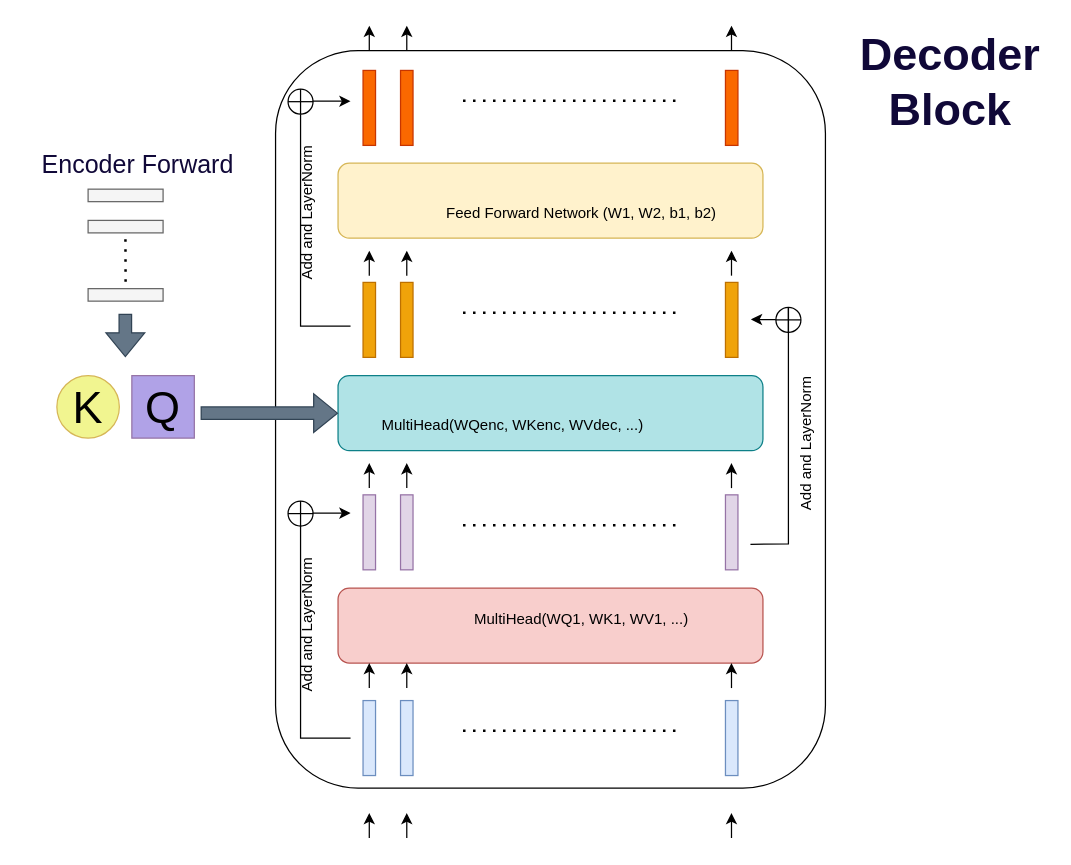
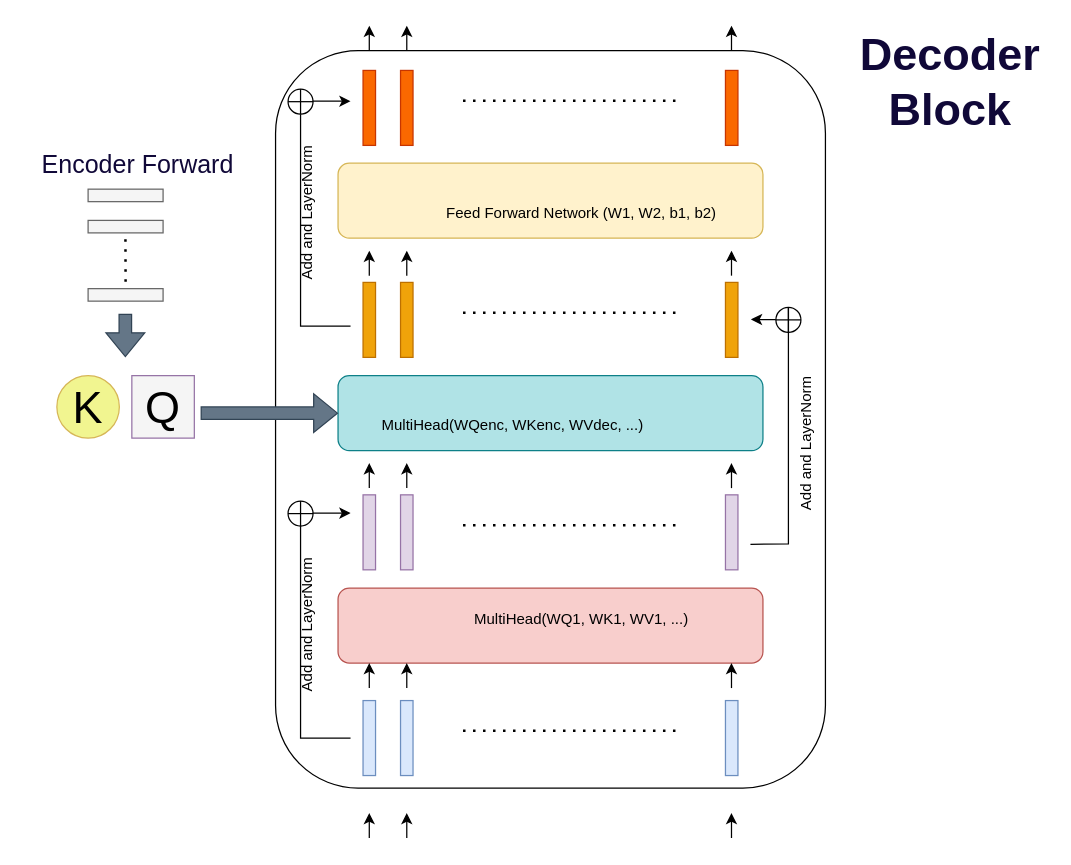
  <mxCell id="0" />
  <mxCell id="1" parent="0" />
  <mxCell id="2" value="" style="rounded=1;whiteSpace=wrap;html=1;" vertex="1" parent="1"><mxGeometry x="370" y="380" width="120" height="60" as="geometry" /></mxCell>
  <mxCell id="3" value="" style="rounded=0;whiteSpace=wrap;html=1;" vertex="1" parent="1"><mxGeometry x="370" y="380" width="120" height="60" as="geometry" /></mxCell>
  <mxCell id="4" value="" style="rounded=1;whiteSpace=wrap;html=1;" vertex="1" parent="1"><mxGeometry x="220" y="40" width="440" height="590" as="geometry" /></mxCell>
  <mxCell id="5" value="" style="rounded=1;whiteSpace=wrap;html=1;fillColor=#f8cecc;strokeColor=#b85450;" vertex="1" parent="1"><mxGeometry x="270" y="470" width="340" height="60" as="geometry" /></mxCell>
  <mxCell id="6" value="" style="rounded=1;whiteSpace=wrap;html=1;fillColor=#fff2cc;strokeColor=#d6b656;" vertex="1" parent="1"><mxGeometry x="270" y="130" width="340" height="60" as="geometry" /></mxCell>
  <mxCell id="7" value="" style="rounded=0;whiteSpace=wrap;html=1;rotation=90;fillColor=#dae8fc;strokeColor=#6c8ebf;" vertex="1" parent="1"><mxGeometry x="265" y="585" width="60" height="10" as="geometry" /></mxCell>
  <mxCell id="8" value="" style="rounded=0;whiteSpace=wrap;html=1;rotation=90;fillColor=#dae8fc;strokeColor=#6c8ebf;" vertex="1" parent="1"><mxGeometry x="295" y="585" width="60" height="10" as="geometry" /></mxCell>
  <mxCell id="9" value="" style="rounded=0;whiteSpace=wrap;html=1;rotation=90;fillColor=#dae8fc;strokeColor=#6c8ebf;" vertex="1" parent="1"><mxGeometry x="555" y="585" width="60" height="10" as="geometry" /></mxCell>
  <mxCell id="10" value="" style="endArrow=none;dashed=1;html=1;dashPattern=1 3;strokeWidth=2;rounded=0;" edge="1" parent="1"><mxGeometry width="50" height="50" relative="1" as="geometry"><mxPoint x="370" y="584.23" as="sourcePoint" /><mxPoint x="540" y="584.23" as="targetPoint" /></mxGeometry></mxCell>
  <mxCell id="11" value="" style="rounded=0;whiteSpace=wrap;html=1;rotation=90;fillColor=#fa6800;strokeColor=#C73500;fontColor=#000000;" vertex="1" parent="1"><mxGeometry x="265" y="80.77" width="60" height="10" as="geometry" /></mxCell>
  <mxCell id="12" value="" style="rounded=0;whiteSpace=wrap;html=1;rotation=90;fillColor=#fa6800;strokeColor=#C73500;fontColor=#000000;" vertex="1" parent="1"><mxGeometry x="295" y="80.77" width="60" height="10" as="geometry" /></mxCell>
  <mxCell id="13" value="" style="rounded=0;whiteSpace=wrap;html=1;rotation=90;fillColor=#fa6800;strokeColor=#C73500;fontColor=#000000;" vertex="1" parent="1"><mxGeometry x="555" y="80.77" width="60" height="10" as="geometry" /></mxCell>
  <mxCell id="14" value="" style="endArrow=none;dashed=1;html=1;dashPattern=1 3;strokeWidth=2;rounded=0;" edge="1" parent="1"><mxGeometry width="50" height="50" relative="1" as="geometry"><mxPoint x="370" y="80" as="sourcePoint" /><mxPoint x="540" y="80" as="targetPoint" /></mxGeometry></mxCell>
  <mxCell id="15" value="" style="rounded=0;whiteSpace=wrap;html=1;rotation=90;fillColor=#e1d5e7;strokeColor=#9673a6;" vertex="1" parent="1"><mxGeometry x="265" y="420.39" width="60" height="10" as="geometry" /></mxCell>
  <mxCell id="16" value="" style="rounded=0;whiteSpace=wrap;html=1;rotation=90;fillColor=#e1d5e7;strokeColor=#9673a6;" vertex="1" parent="1"><mxGeometry x="295" y="420.39" width="60" height="10" as="geometry" /></mxCell>
  <mxCell id="17" value="" style="rounded=0;whiteSpace=wrap;html=1;rotation=90;fillColor=#e1d5e7;strokeColor=#9673a6;" vertex="1" parent="1"><mxGeometry x="555" y="420.39" width="60" height="10" as="geometry" /></mxCell>
  <mxCell id="18" value="" style="endArrow=none;dashed=1;html=1;dashPattern=1 3;strokeWidth=2;rounded=0;" edge="1" parent="1"><mxGeometry width="50" height="50" relative="1" as="geometry"><mxPoint x="370" y="419.62" as="sourcePoint" /><mxPoint x="540" y="419.62" as="targetPoint" /></mxGeometry></mxCell>
  <mxCell id="19" value="" style="endArrow=classic;html=1;rounded=0;" edge="1" parent="1"><mxGeometry width="50" height="50" relative="1" as="geometry"><mxPoint x="280" y="590" as="sourcePoint" /><mxPoint x="280" y="410" as="targetPoint" /><Array as="points"><mxPoint x="240" y="590" /><mxPoint x="240" y="410" /></Array></mxGeometry></mxCell>
  <mxCell id="20" value="" style="endArrow=classic;html=1;rounded=0;" edge="1" parent="1"><mxGeometry width="50" height="50" relative="1" as="geometry"><mxPoint x="295" y="670" as="sourcePoint" /><mxPoint x="295" y="650" as="targetPoint" /></mxGeometry></mxCell>
  <mxCell id="21" value="" style="endArrow=classic;html=1;rounded=0;" edge="1" parent="1"><mxGeometry width="50" height="50" relative="1" as="geometry"><mxPoint x="325" y="670" as="sourcePoint" /><mxPoint x="325" y="650" as="targetPoint" /></mxGeometry></mxCell>
  <mxCell id="22" value="" style="endArrow=classic;html=1;rounded=0;" edge="1" parent="1"><mxGeometry width="50" height="50" relative="1" as="geometry"><mxPoint x="584.83" y="670" as="sourcePoint" /><mxPoint x="584.83" y="650" as="targetPoint" /></mxGeometry></mxCell>
  <mxCell id="23" value="" style="endArrow=classic;html=1;rounded=0;" edge="1" parent="1"><mxGeometry width="50" height="50" relative="1" as="geometry"><mxPoint x="295" y="550" as="sourcePoint" /><mxPoint x="295" y="530" as="targetPoint" /></mxGeometry></mxCell>
  <mxCell id="24" value="" style="endArrow=classic;html=1;rounded=0;" edge="1" parent="1"><mxGeometry width="50" height="50" relative="1" as="geometry"><mxPoint x="325" y="550" as="sourcePoint" /><mxPoint x="325" y="530" as="targetPoint" /></mxGeometry></mxCell>
  <mxCell id="25" value="" style="endArrow=classic;html=1;rounded=0;" edge="1" parent="1"><mxGeometry width="50" height="50" relative="1" as="geometry"><mxPoint x="584.83" y="550" as="sourcePoint" /><mxPoint x="584.83" y="530" as="targetPoint" /></mxGeometry></mxCell>
  <mxCell id="26" value="" style="endArrow=classic;html=1;rounded=0;" edge="1" parent="1"><mxGeometry width="50" height="50" relative="1" as="geometry"><mxPoint x="295" y="390" as="sourcePoint" /><mxPoint x="295" y="370" as="targetPoint" /></mxGeometry></mxCell>
  <mxCell id="27" value="" style="endArrow=classic;html=1;rounded=0;" edge="1" parent="1"><mxGeometry width="50" height="50" relative="1" as="geometry"><mxPoint x="325" y="390" as="sourcePoint" /><mxPoint x="325" y="370" as="targetPoint" /></mxGeometry></mxCell>
  <mxCell id="28" value="" style="endArrow=classic;html=1;rounded=0;" edge="1" parent="1"><mxGeometry width="50" height="50" relative="1" as="geometry"><mxPoint x="584.83" y="390" as="sourcePoint" /><mxPoint x="584.83" y="370" as="targetPoint" /></mxGeometry></mxCell>
  <mxCell id="29" value="" style="endArrow=classic;html=1;rounded=0;" edge="1" parent="1"><mxGeometry width="50" height="50" relative="1" as="geometry"><mxPoint x="295" y="40" as="sourcePoint" /><mxPoint x="295" y="20" as="targetPoint" /></mxGeometry></mxCell>
  <mxCell id="30" value="" style="endArrow=classic;html=1;rounded=0;" edge="1" parent="1"><mxGeometry width="50" height="50" relative="1" as="geometry"><mxPoint x="325" y="40" as="sourcePoint" /><mxPoint x="325" y="20" as="targetPoint" /></mxGeometry></mxCell>
  <mxCell id="31" value="" style="endArrow=classic;html=1;rounded=0;" edge="1" parent="1"><mxGeometry width="50" height="50" relative="1" as="geometry"><mxPoint x="584.83" y="40" as="sourcePoint" /><mxPoint x="584.83" y="20" as="targetPoint" /></mxGeometry></mxCell>
  <mxCell id="32" value="" style="verticalLabelPosition=bottom;verticalAlign=top;html=1;shape=mxgraph.flowchart.summing_function;" vertex="1" parent="1"><mxGeometry x="230" y="400.39" width="20" height="20" as="geometry" /></mxCell>
  <mxCell id="33" value="" style="endArrow=classic;html=1;rounded=0;startArrow=none;" edge="1" parent="1" source="48"><mxGeometry width="50" height="50" relative="1" as="geometry"><mxPoint x="599.995" y="435" as="sourcePoint" /><mxPoint x="600.38" y="255" as="targetPoint" /><Array as="points" /></mxGeometry></mxCell>
  <mxCell id="34" value="Feed Forward Network (W1, W2, b1, b2)" style="text;html=1;strokeColor=none;fillColor=none;align=center;verticalAlign=middle;whiteSpace=wrap;rounded=0;" vertex="1" parent="1"><mxGeometry x="346" y="155" width="238" height="30" as="geometry" /></mxCell>
  <mxCell id="35" value="MultiHead(WQ1, WK1, WV1, ...)" style="text;html=1;strokeColor=none;fillColor=none;align=center;verticalAlign=middle;whiteSpace=wrap;rounded=0;" vertex="1" parent="1"><mxGeometry x="346" y="480" width="238" height="30" as="geometry" /></mxCell>
  <mxCell id="36" value="Add and LayerNorm" style="text;html=1;align=center;verticalAlign=middle;resizable=0;points=[];autosize=1;strokeColor=none;fillColor=none;rotation=-90;" vertex="1" parent="1"><mxGeometry x="580" y="340" width="130" height="30" as="geometry" /></mxCell>
  <mxCell id="37" value="Add and LayerNorm" style="text;html=1;align=center;verticalAlign=middle;resizable=0;points=[];autosize=1;strokeColor=none;fillColor=none;rotation=-90;" vertex="1" parent="1"><mxGeometry x="181" y="485" width="130" height="30" as="geometry" /></mxCell>
  <mxCell id="38" value="&lt;font color=&quot;#100838&quot; style=&quot;font-size: 36px;&quot;&gt;&lt;b&gt;Decoder Block&lt;/b&gt;&lt;/font&gt;" style="text;html=1;strokeColor=none;fillColor=none;align=center;verticalAlign=middle;whiteSpace=wrap;rounded=0;" vertex="1" parent="1"><mxGeometry x="685" y="20" width="150" height="90" as="geometry" /></mxCell>
  <mxCell id="39" value="" style="rounded=1;whiteSpace=wrap;html=1;fillColor=#b0e3e6;strokeColor=#0e8088;" vertex="1" parent="1"><mxGeometry x="270" y="300" width="340" height="60" as="geometry" /></mxCell>
  <mxCell id="40" value="" style="rounded=0;whiteSpace=wrap;html=1;rotation=90;fillColor=#f0a30a;strokeColor=#BD7000;fontColor=#000000;" vertex="1" parent="1"><mxGeometry x="265" y="250.39" width="60" height="10" as="geometry" /></mxCell>
  <mxCell id="41" value="" style="rounded=0;whiteSpace=wrap;html=1;rotation=90;fillColor=#f0a30a;strokeColor=#BD7000;fontColor=#000000;" vertex="1" parent="1"><mxGeometry x="295" y="250.39" width="60" height="10" as="geometry" /></mxCell>
  <mxCell id="42" value="" style="rounded=0;whiteSpace=wrap;html=1;rotation=90;fillColor=#f0a30a;strokeColor=#BD7000;fontColor=#000000;" vertex="1" parent="1"><mxGeometry x="555" y="250.39" width="60" height="10" as="geometry" /></mxCell>
  <mxCell id="43" value="" style="endArrow=none;dashed=1;html=1;dashPattern=1 3;strokeWidth=2;rounded=0;" edge="1" parent="1"><mxGeometry width="50" height="50" relative="1" as="geometry"><mxPoint x="370" y="249.62" as="sourcePoint" /><mxPoint x="540" y="249.62" as="targetPoint" /></mxGeometry></mxCell>
  <mxCell id="44" value="" style="endArrow=classic;html=1;rounded=0;" edge="1" parent="1"><mxGeometry width="50" height="50" relative="1" as="geometry"><mxPoint x="295" y="220" as="sourcePoint" /><mxPoint x="295" y="200" as="targetPoint" /></mxGeometry></mxCell>
  <mxCell id="45" value="" style="endArrow=classic;html=1;rounded=0;" edge="1" parent="1"><mxGeometry width="50" height="50" relative="1" as="geometry"><mxPoint x="325" y="220" as="sourcePoint" /><mxPoint x="325" y="200" as="targetPoint" /></mxGeometry></mxCell>
  <mxCell id="46" value="" style="endArrow=classic;html=1;rounded=0;" edge="1" parent="1"><mxGeometry width="50" height="50" relative="1" as="geometry"><mxPoint x="584.83" y="220" as="sourcePoint" /><mxPoint x="584.83" y="200" as="targetPoint" /></mxGeometry></mxCell>
  <mxCell id="47" value="MultiHead(WQenc, WKenc, WVdec, ...)" style="text;html=1;strokeColor=none;fillColor=none;align=center;verticalAlign=middle;whiteSpace=wrap;rounded=0;" vertex="1" parent="1"><mxGeometry x="291" y="325" width="238" height="30" as="geometry" /></mxCell>
  <mxCell id="48" value="" style="verticalLabelPosition=bottom;verticalAlign=top;html=1;shape=mxgraph.flowchart.summing_function;" vertex="1" parent="1"><mxGeometry x="620.38" y="245.39" width="20" height="20" as="geometry" /></mxCell>
  <mxCell id="49" value="" style="endArrow=none;html=1;rounded=0;" edge="1" parent="1" target="48"><mxGeometry width="50" height="50" relative="1" as="geometry"><mxPoint x="599.995" y="435" as="sourcePoint" /><mxPoint x="600.38" y="255" as="targetPoint" /><Array as="points"><mxPoint x="630.38" y="434.61" /><mxPoint x="630.38" y="254.61" /></Array></mxGeometry></mxCell>
  <mxCell id="50" value="" style="endArrow=classic;html=1;rounded=0;" edge="1" parent="1"><mxGeometry width="50" height="50" relative="1" as="geometry"><mxPoint x="280" y="260.39" as="sourcePoint" /><mxPoint x="280" y="80.39" as="targetPoint" /><Array as="points"><mxPoint x="240" y="260.39" /><mxPoint x="240" y="80.39" /></Array></mxGeometry></mxCell>
  <mxCell id="51" value="" style="verticalLabelPosition=bottom;verticalAlign=top;html=1;shape=mxgraph.flowchart.summing_function;" vertex="1" parent="1"><mxGeometry x="230" y="70.78" width="20" height="20" as="geometry" /></mxCell>
  <mxCell id="52" value="Add and LayerNorm" style="text;html=1;align=center;verticalAlign=middle;resizable=0;points=[];autosize=1;strokeColor=none;fillColor=none;rotation=-90;" vertex="1" parent="1"><mxGeometry x="181" y="155.39" width="130" height="30" as="geometry" /></mxCell>
  <mxCell id="53" value="" style="shape=flexArrow;endArrow=classic;html=1;rounded=0;fontSize=36;fontColor=#100838;fillColor=#647687;strokeColor=#314354;" edge="1" parent="1" target="39"><mxGeometry width="50" height="50" relative="1" as="geometry"><mxPoint x="160" y="330" as="sourcePoint" /><mxPoint x="210" y="280" as="targetPoint" /></mxGeometry></mxCell>
  <mxCell id="54" value="" style="rounded=0;whiteSpace=wrap;html=1;rotation=-90;fillColor=#f5f5f5;strokeColor=#666666;fontColor=#333333;direction=south;" vertex="1" parent="1"><mxGeometry x="95" y="125.78" width="10" height="60" as="geometry" /></mxCell>
  <mxCell id="55" value="" style="endArrow=none;dashed=1;html=1;dashPattern=1 3;strokeWidth=2;rounded=0;" edge="1" parent="1"><mxGeometry width="50" height="50" relative="1" as="geometry"><mxPoint x="99.88" y="190.78" as="sourcePoint" /><mxPoint x="100" y="225.39" as="targetPoint" /></mxGeometry></mxCell>
  <mxCell id="56" value="" style="rounded=0;whiteSpace=wrap;html=1;rotation=-90;fillColor=#f5f5f5;strokeColor=#666666;fontColor=#333333;direction=south;" vertex="1" parent="1"><mxGeometry x="95" y="150.78" width="10" height="60" as="geometry" /></mxCell>
  <mxCell id="57" value="" style="rounded=0;whiteSpace=wrap;html=1;rotation=-90;fillColor=#f5f5f5;strokeColor=#666666;fontColor=#333333;direction=south;" vertex="1" parent="1"><mxGeometry x="95" y="205.39" width="10" height="60" as="geometry" /></mxCell>
  <mxCell id="58" value="K" style="ellipse;whiteSpace=wrap;html=1;aspect=fixed;fontSize=36;fillColor=#F1F590;strokeColor=#d6b656;" vertex="1" parent="1"><mxGeometry x="45" y="300" width="50" height="50" as="geometry" /></mxCell>
- <mxCell id="59" value="Q" style="whiteSpace=wrap;html=1;aspect=fixed;fontSize=36;fillColor=#B0A2E7;strokeColor=#9673a6;" vertex="1" parent="1"><mxGeometry x="105" y="300" width="50" height="50" as="geometry" /></mxCell>
+ <mxCell id="59" value="Q" style="whiteSpace=wrap;html=1;aspect=fixed;fontSize=36;fillColor=#f5f5f5;strokeColor=#9673a6;" vertex="1" parent="1"><mxGeometry x="105" y="300" width="50" height="50" as="geometry" /></mxCell>
  <mxCell id="60" value="" style="shape=flexArrow;endArrow=classic;html=1;rounded=0;fontSize=36;fontColor=#100838;fillColor=#647687;strokeColor=#314354;" edge="1" parent="1"><mxGeometry width="50" height="50" relative="1" as="geometry"><mxPoint x="99.79" y="250.39" as="sourcePoint" /><mxPoint x="99.79" y="285.21" as="targetPoint" /></mxGeometry></mxCell>
  <mxCell id="61" value="&lt;font style=&quot;font-size: 20px;&quot;&gt;Encoder Forward&lt;/font&gt;" style="text;html=1;strokeColor=none;fillColor=none;align=center;verticalAlign=middle;whiteSpace=wrap;rounded=0;fontSize=36;fontColor=#100838;" vertex="1" parent="1"><mxGeometry y="110" width="180" height="30" as="geometry" x="20" /></mxCell>
